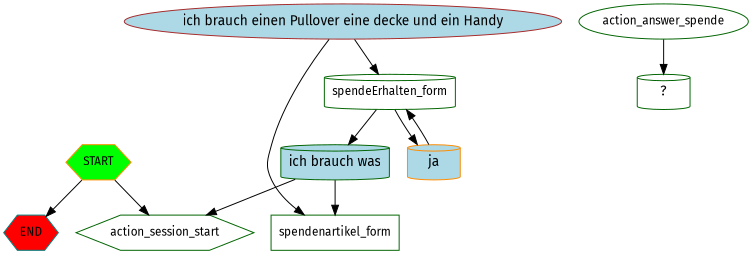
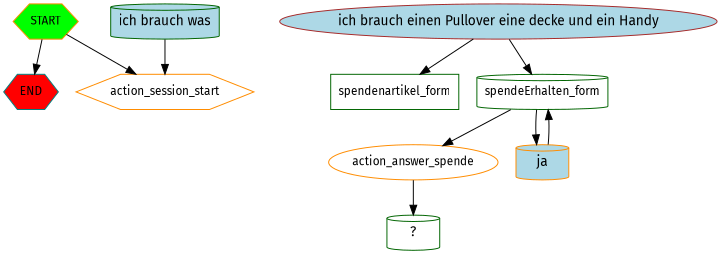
  digraph {
    fontname="Fira Sans"
    node [color=darkorange fontname="Fira Sans" fontsize=12 shape=cylinder]
    edge [fontname="Fira Sans"]
    n1 [fillcolor=green label=START shape=hexagon style=filled]
    n2 [color=teal fillcolor=red label=END shape=hexagon style=filled]
-   n3 [color=darkgreen label=action_session_start shape=hexagon]
+   n3 [label=action_session_start shape=hexagon]
    n4 [color=darkgreen fillcolor=lightblue label="ich brauch was" style=filled fontsize=""]
    n5 [color=darkgreen label=spendenartikel_form shape=box]
    n6 [color=brown fillcolor=lightblue label="ich brauch einen Pullover eine decke und ein Handy" shape=ellipse style=filled fontsize=""]
    n7 [color=darkgreen label=spendeErhalten_form]
-   n8 [color=darkgreen label=action_answer_spende shape=ellipse]
+   n8 [label=action_answer_spende shape=ellipse]
    n9 [fillcolor=lightblue label=ja style=filled fontsize=""]
    n10 [color=darkgreen label="  ?  " fontsize=""]
    n1 -> n2
    n1 -> n3
    n4 -> n3
-   n4 -> n5
    n6 -> n5
    n6 -> n7
-   n7 -> n4
+   n7 -> n8
    n7 -> n9
    n8 -> n10
    n9 -> n7
  }
